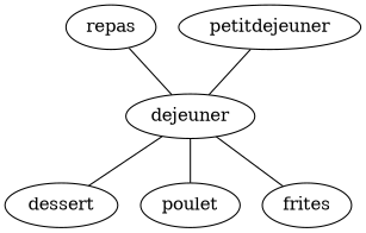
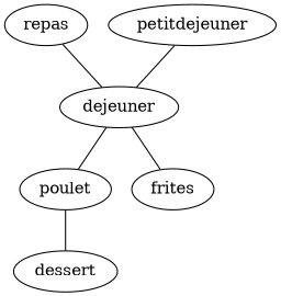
  graph {
    rankdir=TB
    repas
    dejeuner
    petitdejeuner
    dessert
    poulet
    frites
    repas -- dejeuner
-   dejeuner -- dessert
+   poulet -- dessert
    dejeuner -- poulet
    dejeuner -- frites
    petitdejeuner -- dejeuner
  }
